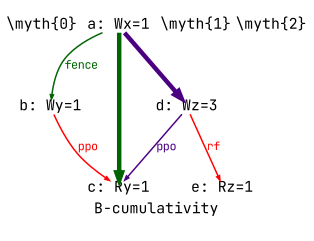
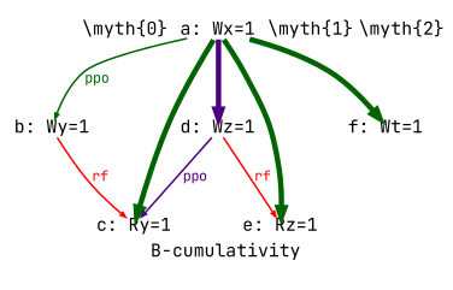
  digraph {
    fontname="JetBrains Mono"
    fontsize=10
    label="B-cumulativity"
    splines=spline
    node [fixedsize=true fontname="JetBrains Mono" fontsize=10 shape=none]
    edge [arrowsize=0.300000 color=darkgreen fontcolor=darkgreen fontname="JetBrains Mono" fontsize=8]
    n1 [height=0.091875 label="\\myth{0}" width=0.455000]
    n2 [height=0.138889 label="a: Wx=1" width=0.486111]
    n3 [height=0.138889 label="b: Wy=1" width=0.486111]
    n4 [height=0.138889 label="c: Ry=1" width=0.486111]
-   n5 [height=0.138889 label="d: Wz=3" width=0.486111]
+   n5 [height=0.138889 label="d: Wz=1" width=0.486111]
    n6 [height=0.138889 label="e: Rz=1" width=0.486111]
+   n7 [height=0.138889 label="f: Wt=1" width=0.486111]
    n8 [height=0.091875 label="\\myth{1}" width=0.455000]
    n9 [height=0.091875 label="\\myth{2}" width=0.455000]
-   n2 -> n3 [label=fence]
+   n2 -> n3 [label=ppo]
    n2 -> n4 [arrowsize=0.55 penwidth=3]
    n2 -> n5 [arrowsize=0.55 color=indigo penwidth=3]
-   n3 -> n4 [color=red fontcolor=red label=ppo]
+   n2 -> n6 [arrowsize=0.55 penwidth=3]
+   n2 -> n7 [arrowsize=0.55 penwidth=3]
+   n3 -> n4 [color=red fontcolor=red label=rf]
    n5 -> n4 [color=indigo fontcolor=indigo label=ppo]
    n5 -> n6 [color=red fontcolor=red label=rf]
  }
